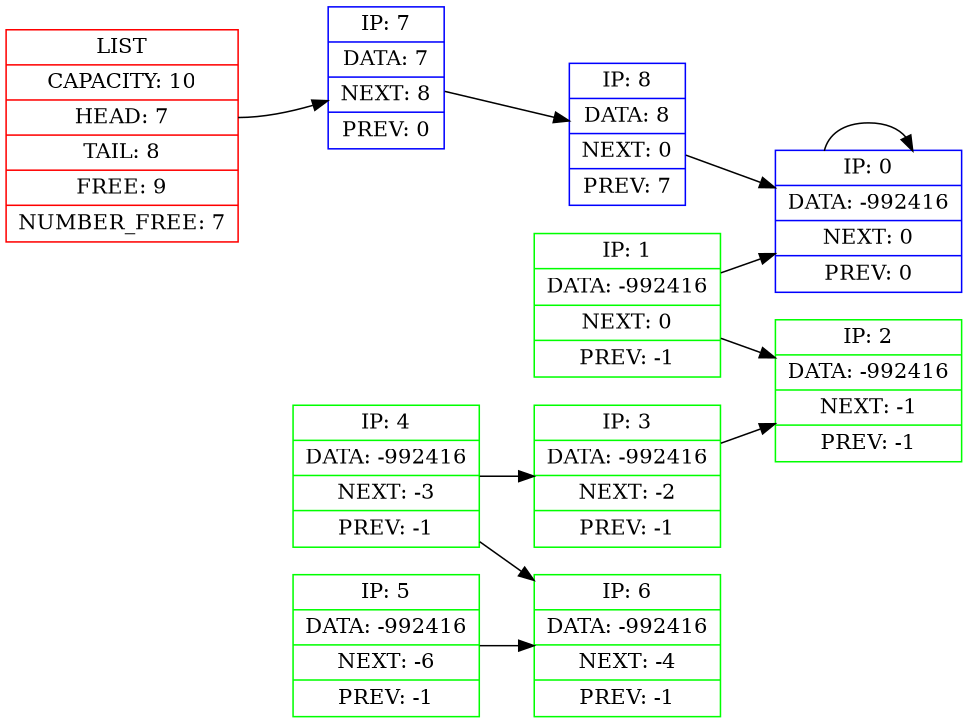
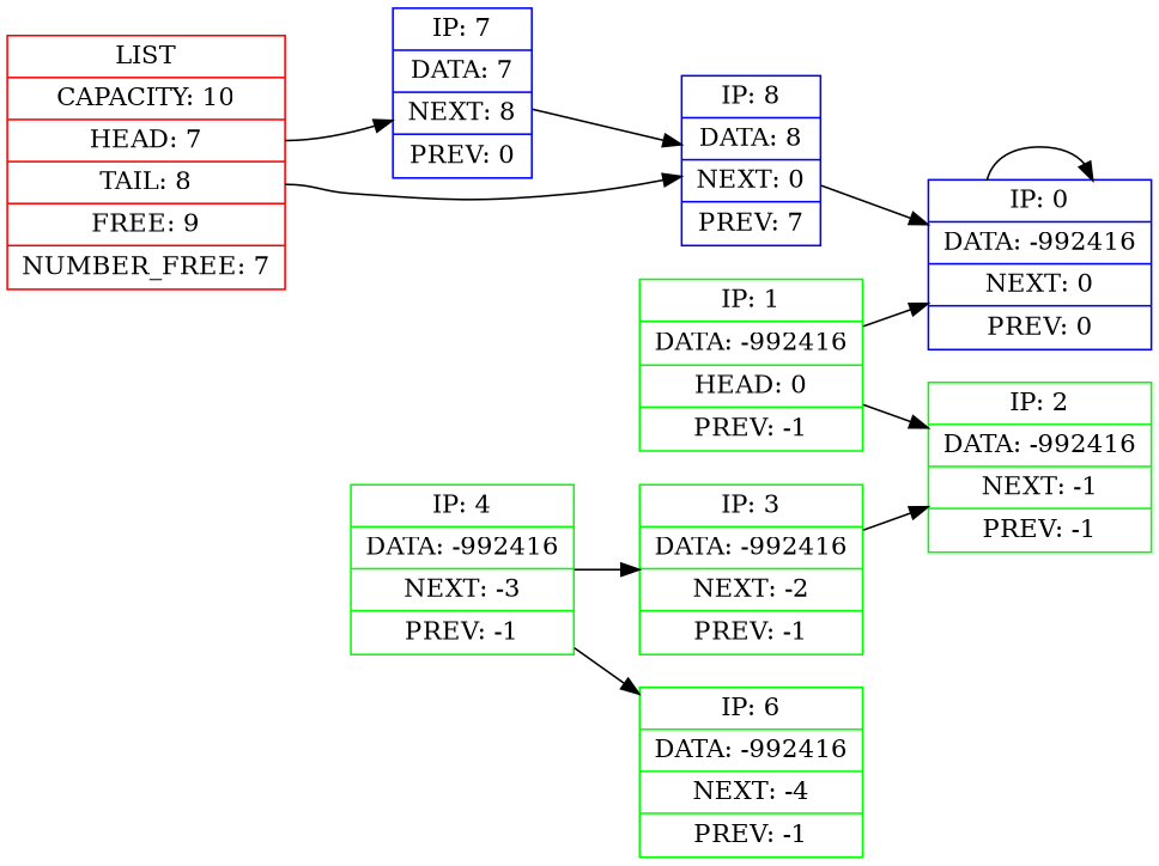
  digraph {
    rankdir=LR
    node [color=green shape=record]
    n1 [color=red label="LIST | CAPACITY: 10 | <f_head> HEAD: 7 | <f_tail> TAIL: 8 | <f_free> FREE: 9 | NUMBER_FREE: 7"]
    n2 [color=blue label="IP: 7 | DATA: 7| NEXT: 8| PREV: 0"]
    n3 [color=blue label="IP: 8 | DATA: 8| NEXT: 0| PREV: 7"]
    n4 [color=blue label="IP: 0 | DATA: -992416| NEXT: 0| PREV: 0"]
-   n5 [label="IP: 1 | DATA: -992416| NEXT: 0| PREV: -1"]
+   n5 [label="IP: 1 | DATA: -992416| HEAD: 0| PREV: -1"]
    n6 [label="IP: 2 | DATA: -992416| NEXT: -1| PREV: -1"]
    n7 [label="IP: 3 | DATA: -992416| NEXT: -2| PREV: -1"]
    n8 [label="IP: 4 | DATA: -992416| NEXT: -3| PREV: -1"]
    n9 [label="IP: 6 | DATA: -992416| NEXT: -4| PREV: -1"]
-   n10 [label="IP: 5 | DATA: -992416| NEXT: -6| PREV: -1"]
    n1 -> n2 [tailport=f_head]
+   n1 -> n3 [tailport=f_tail]
    n2 -> n3
    n3 -> n4
    n4 -> n4
    n5 -> n4
    n5 -> n6
    n7 -> n6
    n8 -> n7
    n8 -> n9
-   n10 -> n9
  }
